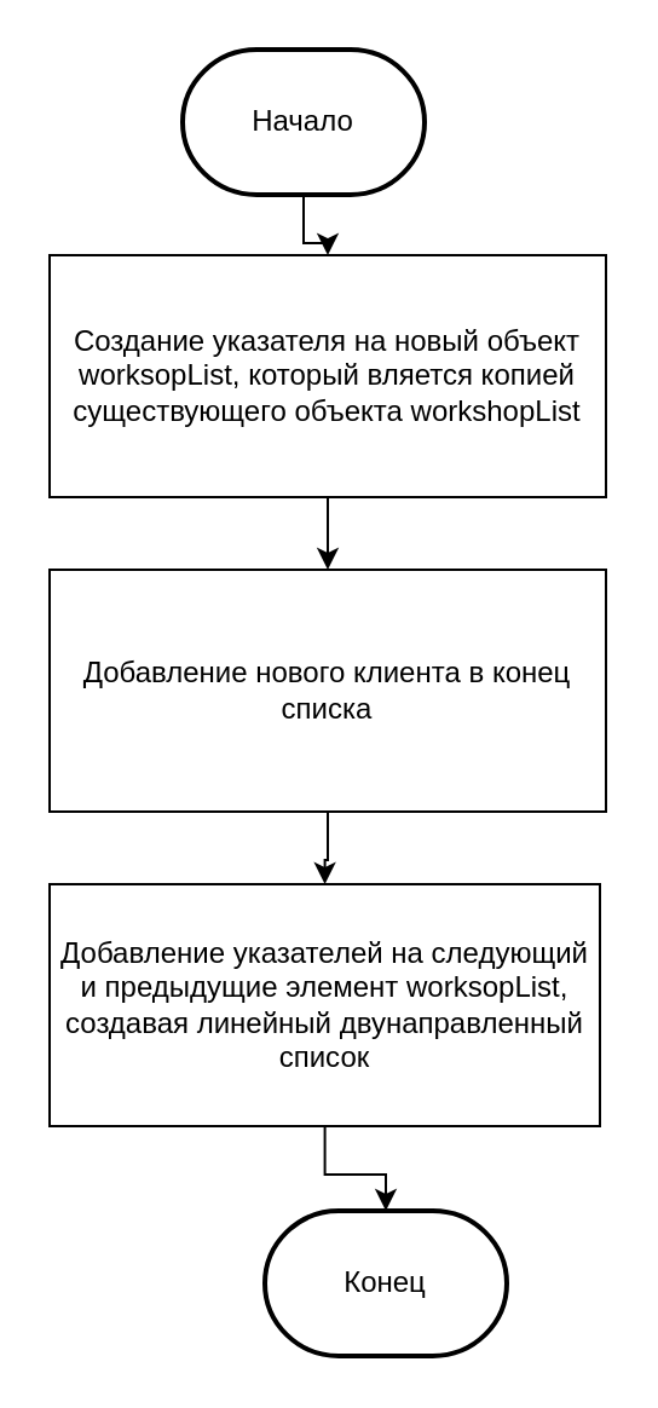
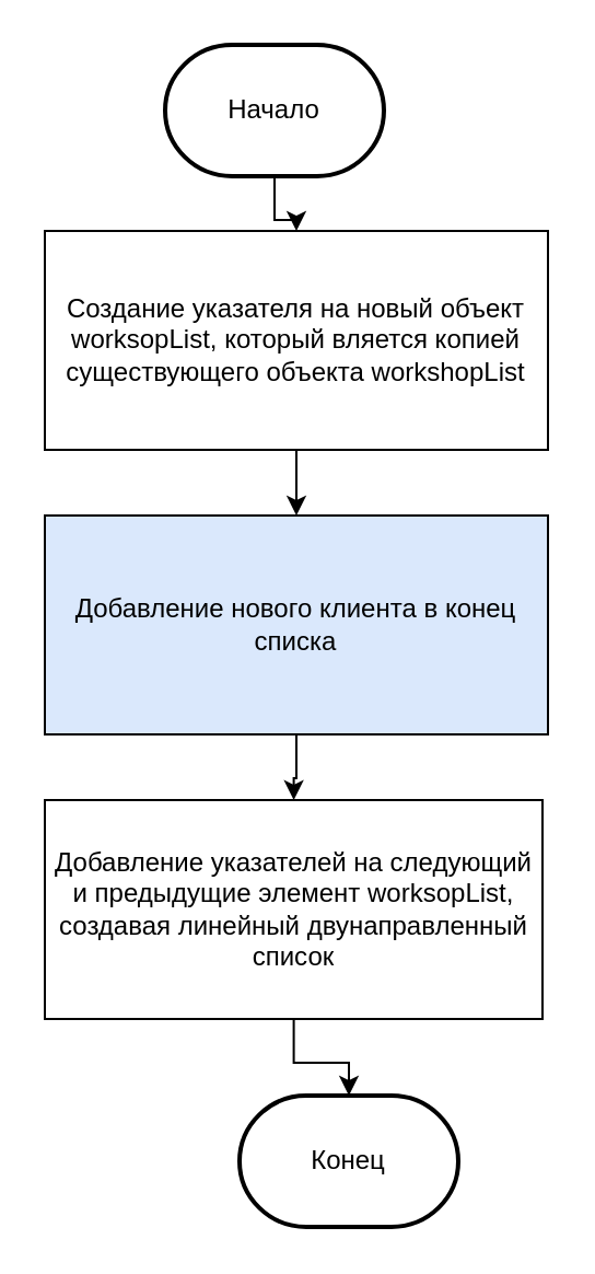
  <mxCell id="0" />
  <mxCell id="1" parent="0" />
  <mxCell id="2" value="" style="edgeStyle=orthogonalEdgeStyle;rounded=0;orthogonalLoop=1;jettySize=auto;html=1;" edge="1" parent="1" source="3" target="5"><mxGeometry relative="1" as="geometry" /></mxCell>
  <mxCell id="3" value="Начало" style="strokeWidth=2;html=1;shape=mxgraph.flowchart.terminator;whiteSpace=wrap;" vertex="1" parent="1"><mxGeometry x="75" y="20" width="100" height="60" as="geometry" /></mxCell>
  <mxCell id="4" value="" style="edgeStyle=orthogonalEdgeStyle;rounded=0;orthogonalLoop=1;jettySize=auto;html=1;" edge="1" parent="1" source="5" target="7"><mxGeometry relative="1" as="geometry" /></mxCell>
  <mxCell id="5" value="Создание указателя на новый объект worksopList, который вляется копией существующего объекта workshopList" style="rounded=0;whiteSpace=wrap;html=1;" vertex="1" parent="1"><mxGeometry x="20" y="105" width="230" height="100" as="geometry" /></mxCell>
  <mxCell id="6" value="" style="edgeStyle=orthogonalEdgeStyle;rounded=0;orthogonalLoop=1;jettySize=auto;html=1;" edge="1" parent="1" source="7" target="10"><mxGeometry relative="1" as="geometry" /></mxCell>
- <mxCell id="7" value="&lt;div&gt;Добавление нового клиента в конец списка&lt;/div&gt;" style="whiteSpace=wrap;html=1;rounded=0;" vertex="1" parent="1"><mxGeometry x="20" y="235" width="230" height="100" as="geometry" /></mxCell>
+ <mxCell id="7" value="&lt;div&gt;Добавление нового клиента в конец списка&lt;/div&gt;" style="whiteSpace=wrap;html=1;rounded=0;fillColor=#dae8fc;" vertex="1" parent="1"><mxGeometry x="20" y="235" width="230" height="100" as="geometry" /></mxCell>
  <mxCell id="8" style="edgeStyle=orthogonalEdgeStyle;rounded=0;orthogonalLoop=1;jettySize=auto;html=1;exitX=0.5;exitY=1;exitDx=0;exitDy=0;" edge="1" parent="1" source="7" target="7"><mxGeometry relative="1" as="geometry" /></mxCell>
  <mxCell id="9" value="" style="edgeStyle=orthogonalEdgeStyle;rounded=0;orthogonalLoop=1;jettySize=auto;html=1;" edge="1" parent="1" source="10" target="11"><mxGeometry relative="1" as="geometry" /></mxCell>
  <mxCell id="10" value="Добавление указателей на следующий и предыдущие элемент worksopList, создавая линейный двунаправленный список" style="whiteSpace=wrap;html=1;rounded=0;" vertex="1" parent="1"><mxGeometry x="20" y="365" width="227.5" height="100" as="geometry" /></mxCell>
  <mxCell id="11" value="Конец" style="strokeWidth=2;html=1;shape=mxgraph.flowchart.terminator;whiteSpace=wrap;" vertex="1" parent="1"><mxGeometry x="109" y="500" width="100" height="60" as="geometry" /></mxCell>
